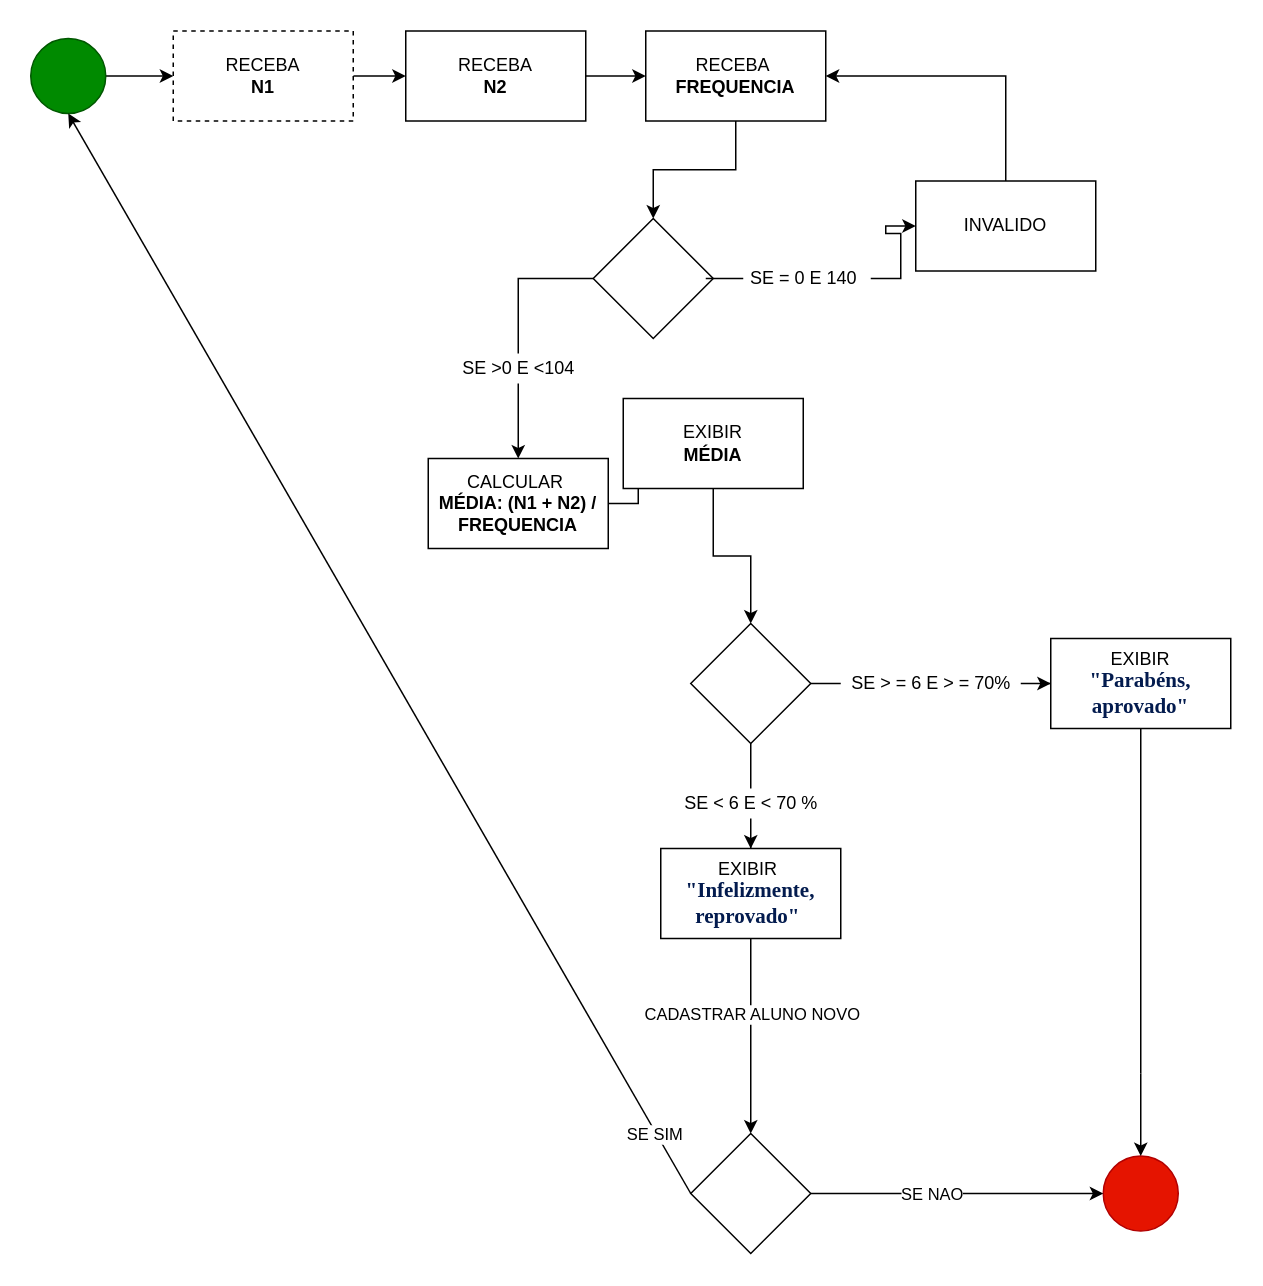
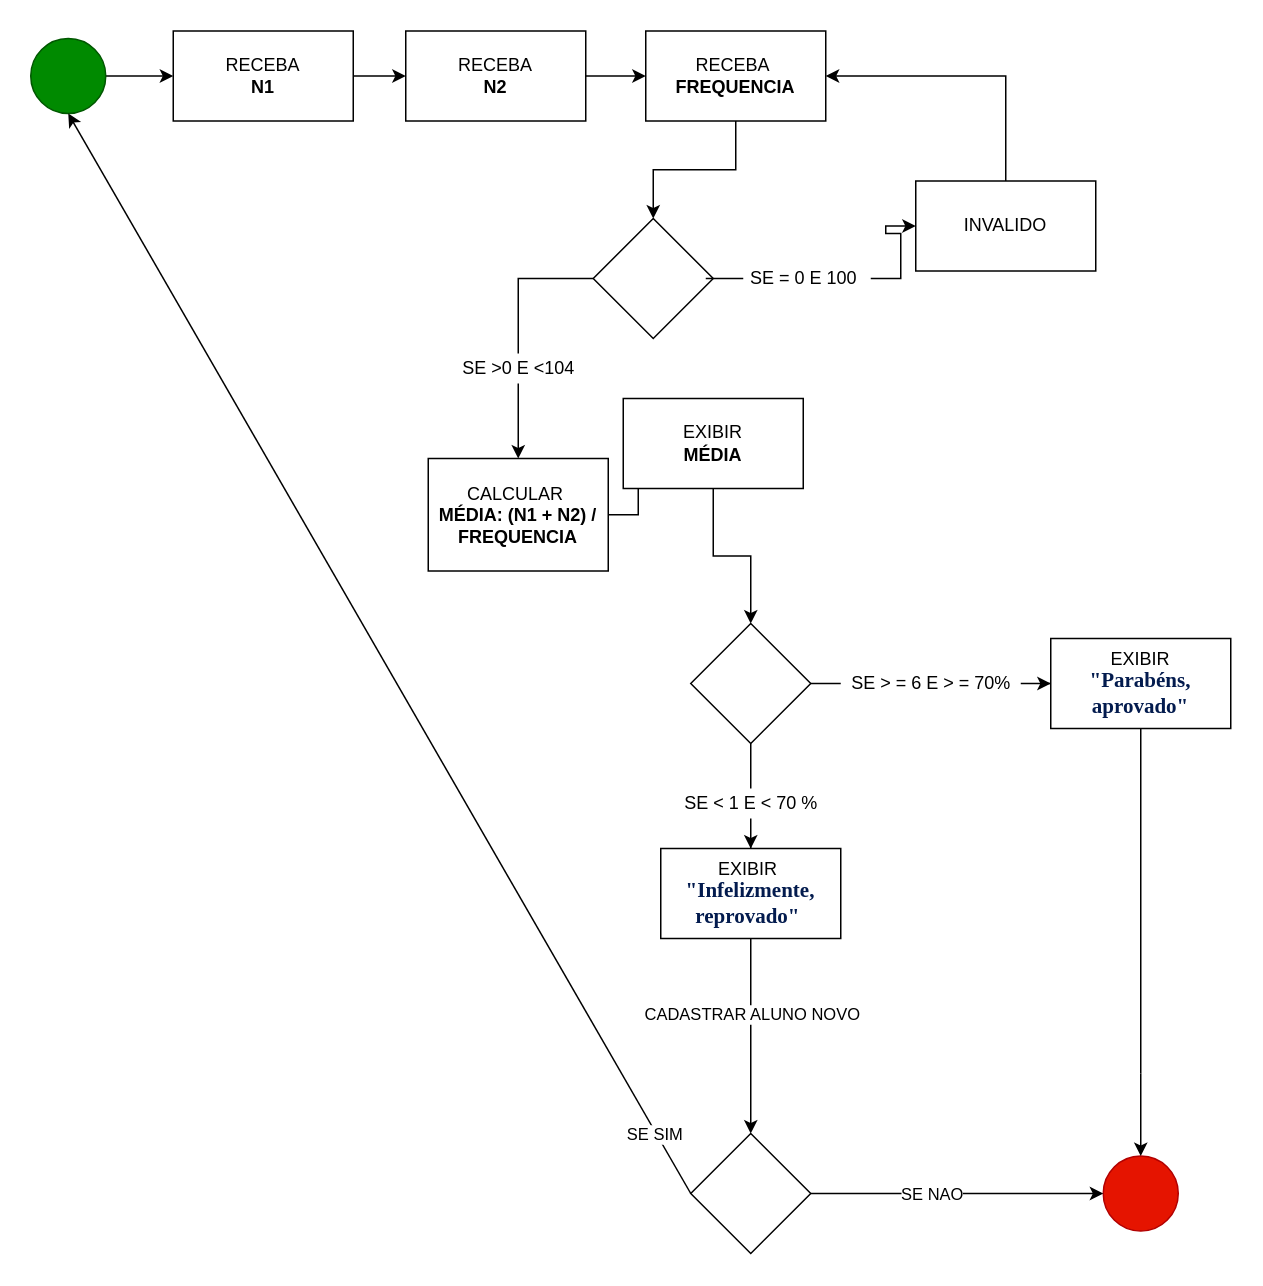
  <mxCell id="0" />
  <mxCell id="1" parent="0" />
  <mxCell id="2" value="" style="edgeStyle=orthogonalEdgeStyle;rounded=0;orthogonalLoop=1;jettySize=auto;html=1;" parent="1" source="3" target="5" edge="1"><mxGeometry relative="1" as="geometry" /></mxCell>
  <mxCell id="3" value="" style="ellipse;whiteSpace=wrap;html=1;aspect=fixed;fillColor=#008a00;fontColor=#ffffff;strokeColor=#005700;" parent="1" vertex="1"><mxGeometry x="20" y="25" width="50" height="50" as="geometry" /></mxCell>
  <mxCell id="4" value="" style="edgeStyle=orthogonalEdgeStyle;rounded=0;orthogonalLoop=1;jettySize=auto;html=1;" parent="1" source="5" target="7" edge="1"><mxGeometry relative="1" as="geometry" /></mxCell>
- <mxCell id="5" value="RECEBA&lt;br&gt;&lt;b&gt;N1&lt;/b&gt;" style="whiteSpace=wrap;html=1;dashed=1;" parent="1" vertex="1"><mxGeometry x="115" y="20" width="120" height="60" as="geometry" /></mxCell>
+ <mxCell id="5" value="RECEBA&lt;br&gt;&lt;b&gt;N1&lt;/b&gt;" style="whiteSpace=wrap;html=1;" parent="1" vertex="1"><mxGeometry x="115" y="20" width="120" height="60" as="geometry" /></mxCell>
  <mxCell id="6" value="" style="edgeStyle=orthogonalEdgeStyle;rounded=0;orthogonalLoop=1;jettySize=auto;html=1;" parent="1" source="7" target="9" edge="1"><mxGeometry relative="1" as="geometry" /></mxCell>
  <mxCell id="7" value="RECEBA&lt;br&gt;&lt;b&gt;N2&lt;/b&gt;" style="whiteSpace=wrap;html=1;" parent="1" vertex="1"><mxGeometry x="270" y="20" width="120" height="60" as="geometry" /></mxCell>
  <mxCell id="8" value="" style="edgeStyle=orthogonalEdgeStyle;rounded=0;orthogonalLoop=1;jettySize=auto;html=1;" parent="1" source="9" target="21" edge="1"><mxGeometry relative="1" as="geometry" /></mxCell>
  <mxCell id="9" value="RECEBA&amp;nbsp;&lt;br&gt;&lt;b&gt;FREQUENCIA&lt;/b&gt;" style="whiteSpace=wrap;html=1;" parent="1" vertex="1"><mxGeometry x="430" y="20" width="120" height="60" as="geometry" /></mxCell>
  <mxCell id="10" value="" style="edgeStyle=orthogonalEdgeStyle;rounded=0;orthogonalLoop=1;jettySize=auto;html=1;" parent="1" source="11" target="29" edge="1"><mxGeometry relative="1" as="geometry" /></mxCell>
- <mxCell id="11" value="CALCULAR&amp;nbsp;&lt;br&gt;&lt;b&gt;MÉDIA: (N1 + N2) / FREQUENCIA&lt;/b&gt;" style="whiteSpace=wrap;html=1;" parent="1" vertex="1"><mxGeometry x="285" y="305" width="120" height="60" as="geometry" /></mxCell>
+ <mxCell id="11" value="CALCULAR&amp;nbsp;&lt;br&gt;&lt;b&gt;MÉDIA: (N1 + N2) / FREQUENCIA&lt;/b&gt;" style="whiteSpace=wrap;html=1;" parent="1" vertex="1"><mxGeometry x="285" y="305" width="120" height="75" as="geometry" /></mxCell>
  <mxCell id="12" value="" style="edgeStyle=orthogonalEdgeStyle;rounded=0;orthogonalLoop=1;jettySize=auto;html=1;startArrow=none;" parent="1" source="30" target="15" edge="1"><mxGeometry relative="1" as="geometry" /></mxCell>
  <mxCell id="13" value="" style="edgeStyle=orthogonalEdgeStyle;rounded=0;orthogonalLoop=1;jettySize=auto;html=1;startArrow=none;" parent="1" source="32" target="18" edge="1"><mxGeometry relative="1" as="geometry" /></mxCell>
  <mxCell id="14" value="" style="rhombus;whiteSpace=wrap;html=1;" parent="1" vertex="1"><mxGeometry x="460" y="415" width="80" height="80" as="geometry" /></mxCell>
  <mxCell id="15" value="EXIBIR&lt;br&gt;&lt;span style=&quot;color: rgb(3, 27, 78); font-family: &amp;quot;Exo 2&amp;quot;, Barlow; font-size: 14px; text-align: left; background-color: rgb(255, 255, 255);&quot;&gt;&lt;b&gt;&quot;Parabéns, aprovado&quot;&lt;/b&gt;&lt;/span&gt;" style="whiteSpace=wrap;html=1;" parent="1" vertex="1"><mxGeometry x="700" y="425" width="120" height="60" as="geometry" /></mxCell>
  <mxCell id="16" value="" style="edgeStyle=orthogonalEdgeStyle;rounded=0;orthogonalLoop=1;jettySize=auto;html=1;" edge="1" parent="1" source="18" target="39"><mxGeometry relative="1" as="geometry" /></mxCell>
  <mxCell id="17" value="CADASTRAR ALUNO NOVO" style="edgeLabel;html=1;align=center;verticalAlign=middle;resizable=0;points=[];" vertex="1" connectable="0" parent="16"><mxGeometry x="0.376" relative="1" as="geometry"><mxPoint y="-39" as="offset" /></mxGeometry></mxCell>
  <mxCell id="18" value="EXIBIR&amp;nbsp;&lt;br&gt;&lt;span style=&quot;color: rgb(3, 27, 78); font-family: &amp;quot;Exo 2&amp;quot;, Barlow; font-size: 14px; text-align: left; background-color: rgb(255, 255, 255);&quot;&gt;&lt;b&gt;&quot;Infelizmente, reprovado&quot;&amp;nbsp;&lt;/b&gt;&lt;/span&gt;" style="whiteSpace=wrap;html=1;" parent="1" vertex="1"><mxGeometry x="440" y="565" width="120" height="60" as="geometry" /></mxCell>
  <mxCell id="19" value="" style="edgeStyle=orthogonalEdgeStyle;rounded=0;orthogonalLoop=1;jettySize=auto;html=1;startArrow=none;" parent="1" source="23" target="11" edge="1"><mxGeometry relative="1" as="geometry" /></mxCell>
  <mxCell id="20" value="" style="edgeStyle=orthogonalEdgeStyle;rounded=0;orthogonalLoop=1;jettySize=auto;html=1;startArrow=none;" parent="1" source="25" target="22" edge="1"><mxGeometry relative="1" as="geometry" /></mxCell>
  <mxCell id="21" value="" style="rhombus;whiteSpace=wrap;html=1;" parent="1" vertex="1"><mxGeometry x="395" y="145" width="80" height="80" as="geometry" /></mxCell>
  <mxCell id="22" value="INVALIDO" style="whiteSpace=wrap;html=1;" parent="1" vertex="1"><mxGeometry x="610" y="120" width="120" height="60" as="geometry" /></mxCell>
  <mxCell id="23" value="SE &amp;gt;0 E &amp;lt;104" style="text;html=1;resizable=0;autosize=1;align=center;verticalAlign=middle;points=[];fillColor=none;strokeColor=none;rounded=0;" parent="1" vertex="1"><mxGeometry x="300" y="235" width="90" height="20" as="geometry" /></mxCell>
  <mxCell id="24" value="" style="edgeStyle=orthogonalEdgeStyle;rounded=0;orthogonalLoop=1;jettySize=auto;html=1;exitX=0;exitY=0.5;exitDx=0;exitDy=0;endArrow=none;" parent="1" source="21" target="23" edge="1"><mxGeometry relative="1" as="geometry"><mxPoint x="395" y="185" as="sourcePoint" /><mxPoint x="340" y="245" as="targetPoint" /></mxGeometry></mxCell>
- <mxCell id="25" value="SE = 0 E 140" style="text;html=1;resizable=0;autosize=1;align=center;verticalAlign=middle;points=[];fillColor=none;strokeColor=none;rounded=0;" parent="1" vertex="1"><mxGeometry x="490" y="175" width="90" height="20" as="geometry" /></mxCell>
+ <mxCell id="25" value="SE = 0 E 100" style="text;html=1;resizable=0;autosize=1;align=center;verticalAlign=middle;points=[];fillColor=none;strokeColor=none;rounded=0;" parent="1" vertex="1"><mxGeometry x="490" y="175" width="90" height="20" as="geometry" /></mxCell>
  <mxCell id="26" value="" style="edgeStyle=orthogonalEdgeStyle;rounded=0;orthogonalLoop=1;jettySize=auto;html=1;endArrow=none;" parent="1" source="21" target="25" edge="1"><mxGeometry relative="1" as="geometry"><mxPoint x="475" y="185" as="sourcePoint" /><mxPoint x="600" y="185" as="targetPoint" /></mxGeometry></mxCell>
  <mxCell id="27" value="" style="endArrow=classic;html=1;rounded=0;exitX=0.5;exitY=0;exitDx=0;exitDy=0;entryX=1;entryY=0.5;entryDx=0;entryDy=0;" parent="1" source="22" target="9" edge="1"><mxGeometry width="50" height="50" relative="1" as="geometry"><mxPoint x="630" y="265" as="sourcePoint" /><mxPoint x="680" y="215" as="targetPoint" /><Array as="points"><mxPoint x="670" y="50" /></Array></mxGeometry></mxCell>
  <mxCell id="28" value="" style="edgeStyle=orthogonalEdgeStyle;rounded=0;orthogonalLoop=1;jettySize=auto;html=1;" parent="1" source="29" target="14" edge="1"><mxGeometry relative="1" as="geometry" /></mxCell>
  <mxCell id="29" value="EXIBIR&lt;br&gt;&lt;b&gt;MÉDIA&lt;/b&gt;" style="whiteSpace=wrap;html=1;" parent="1" vertex="1"><mxGeometry x="415" y="265" width="120" height="60" as="geometry" /></mxCell>
  <mxCell id="30" value="SE &amp;gt; = 6 E &amp;gt; = 70%" style="text;html=1;resizable=0;autosize=1;align=center;verticalAlign=middle;points=[];fillColor=none;strokeColor=none;rounded=0;" parent="1" vertex="1"><mxGeometry x="560" y="445" width="120" height="20" as="geometry" /></mxCell>
  <mxCell id="31" value="" style="edgeStyle=orthogonalEdgeStyle;rounded=0;orthogonalLoop=1;jettySize=auto;html=1;endArrow=none;" parent="1" source="14" target="30" edge="1"><mxGeometry relative="1" as="geometry"><mxPoint x="585" y="455" as="sourcePoint" /><mxPoint x="690" y="455" as="targetPoint" /></mxGeometry></mxCell>
- <mxCell id="32" value="SE &amp;lt; 6 E &amp;lt; 70 %" style="text;html=1;resizable=0;autosize=1;align=center;verticalAlign=middle;points=[];fillColor=none;strokeColor=none;rounded=0;" parent="1" vertex="1"><mxGeometry x="450" y="525" width="100" height="20" as="geometry" /></mxCell>
+ <mxCell id="32" value="SE &amp;lt; 1 E &amp;lt; 70 %" style="text;html=1;resizable=0;autosize=1;align=center;verticalAlign=middle;points=[];fillColor=none;strokeColor=none;rounded=0;" parent="1" vertex="1"><mxGeometry x="450" y="525" width="100" height="20" as="geometry" /></mxCell>
  <mxCell id="33" value="" style="edgeStyle=orthogonalEdgeStyle;rounded=0;orthogonalLoop=1;jettySize=auto;html=1;endArrow=none;" parent="1" source="14" target="32" edge="1"><mxGeometry relative="1" as="geometry"><mxPoint x="545" y="495" as="sourcePoint" /><mxPoint x="545" y="565" as="targetPoint" /></mxGeometry></mxCell>
  <mxCell id="34" value="" style="ellipse;whiteSpace=wrap;html=1;aspect=fixed;fillColor=#e51400;fontColor=#ffffff;strokeColor=#B20000;" vertex="1" parent="1"><mxGeometry x="735" y="770" width="50" height="50" as="geometry" /></mxCell>
  <mxCell id="35" value="" style="endArrow=classic;html=1;rounded=0;exitX=0.5;exitY=1;exitDx=0;exitDy=0;entryX=0.5;entryY=0;entryDx=0;entryDy=0;startArrow=none;" edge="1" parent="1" target="34"><mxGeometry width="50" height="50" relative="1" as="geometry"><mxPoint x="760" y="715" as="sourcePoint" /><mxPoint x="440" y="495" as="targetPoint" /></mxGeometry></mxCell>
  <mxCell id="36" value="" style="endArrow=classic;html=1;rounded=0;entryX=0.5;entryY=1;entryDx=0;entryDy=0;exitX=0;exitY=0.5;exitDx=0;exitDy=0;" edge="1" parent="1" source="39" target="3"><mxGeometry width="50" height="50" relative="1" as="geometry"><mxPoint x="330" y="655" as="sourcePoint" /><mxPoint x="470" y="395" as="targetPoint" /><Array as="points" /></mxGeometry></mxCell>
  <mxCell id="37" value="SE SIM" style="edgeLabel;html=1;align=center;verticalAlign=middle;resizable=0;points=[];" vertex="1" connectable="0" parent="36"><mxGeometry x="-0.824" y="-3" relative="1" as="geometry"><mxPoint x="9" y="25" as="offset" /></mxGeometry></mxCell>
  <mxCell id="38" value="" style="endArrow=none;html=1;rounded=0;exitX=0.5;exitY=1;exitDx=0;exitDy=0;" edge="1" parent="1" source="15"><mxGeometry width="50" height="50" relative="1" as="geometry"><mxPoint x="760" y="485" as="sourcePoint" /><mxPoint x="760" y="715" as="targetPoint" /></mxGeometry></mxCell>
  <mxCell id="39" value="" style="rhombus;whiteSpace=wrap;html=1;" vertex="1" parent="1"><mxGeometry x="460" y="755" width="80" height="80" as="geometry" /></mxCell>
  <mxCell id="40" value="" style="endArrow=classic;html=1;rounded=0;exitX=1;exitY=0.5;exitDx=0;exitDy=0;entryX=0;entryY=0.5;entryDx=0;entryDy=0;" edge="1" parent="1" source="39" target="34"><mxGeometry width="50" height="50" relative="1" as="geometry"><mxPoint x="410" y="365" as="sourcePoint" /><mxPoint x="710" y="735" as="targetPoint" /></mxGeometry></mxCell>
  <mxCell id="41" value="SE NAO" style="edgeLabel;html=1;align=center;verticalAlign=middle;resizable=0;points=[];" vertex="1" connectable="0" parent="40"><mxGeometry x="-0.703" relative="1" as="geometry"><mxPoint x="51" as="offset" /></mxGeometry></mxCell>
